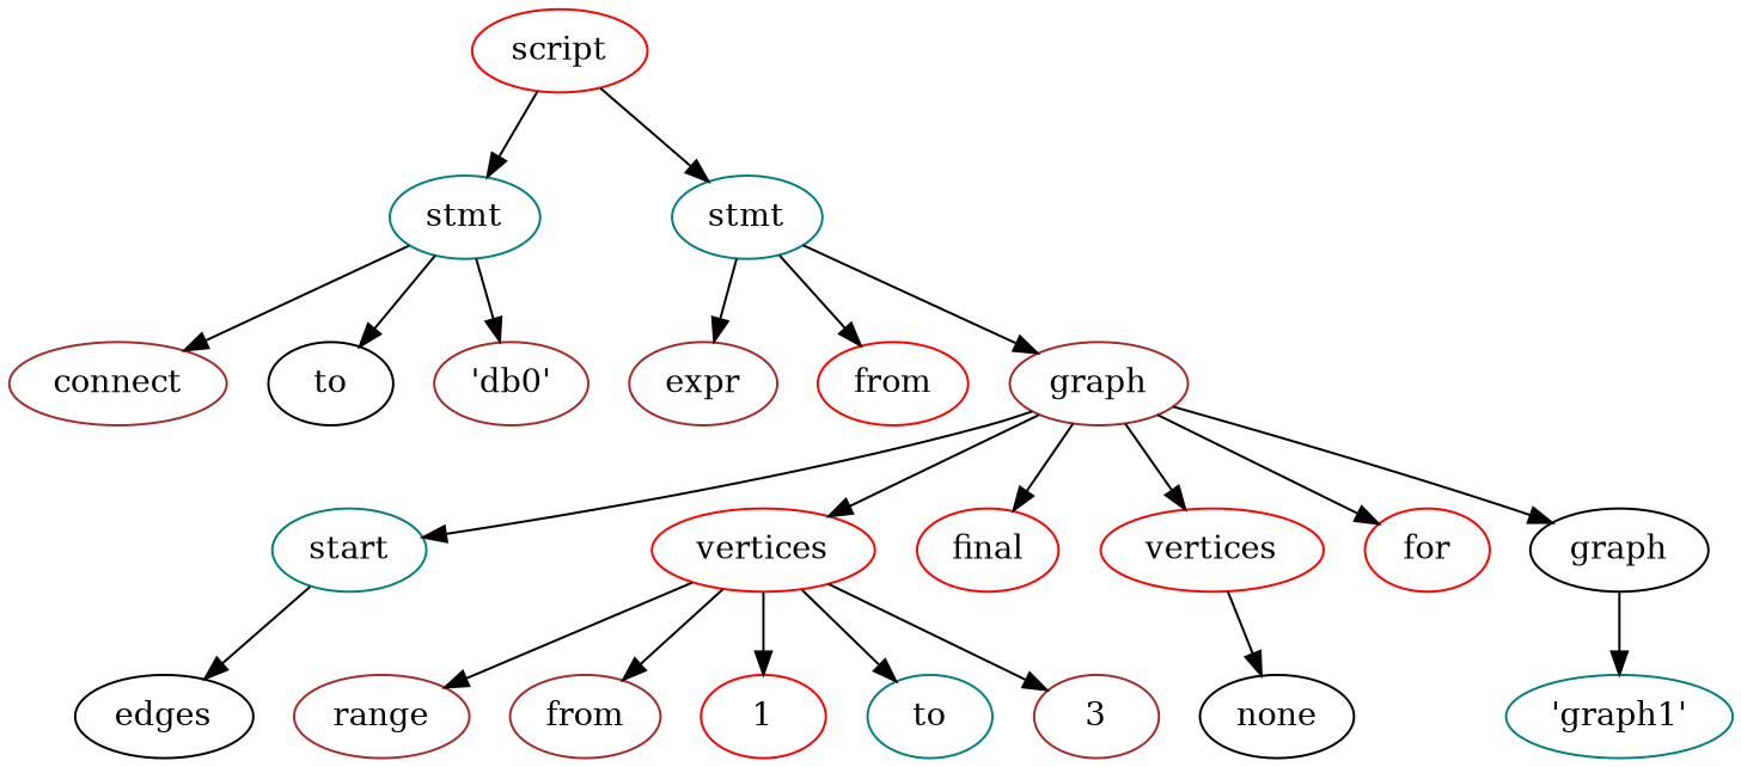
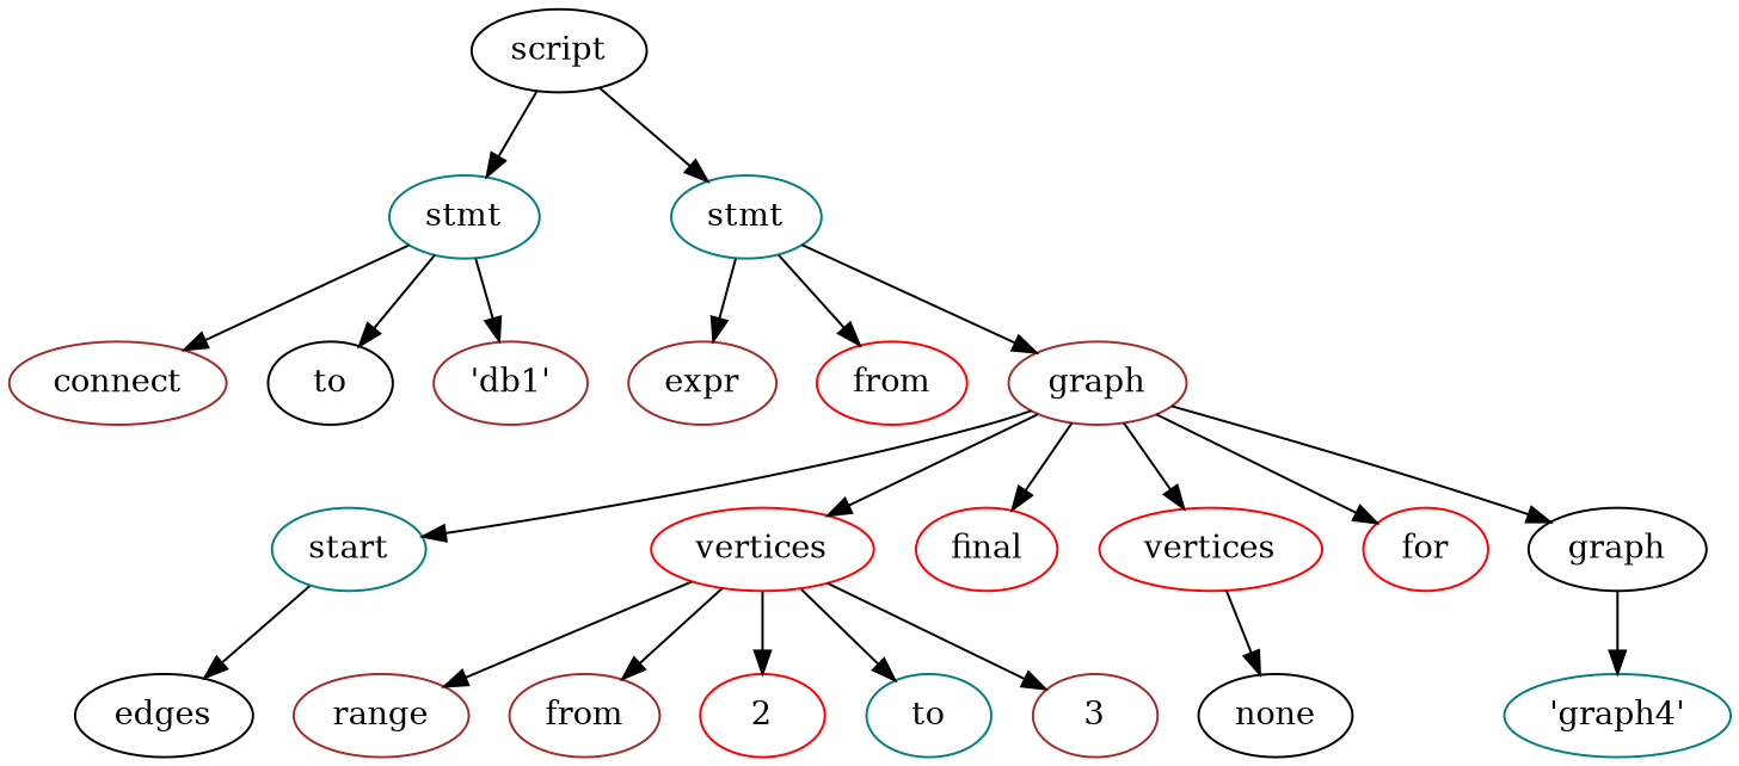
  digraph {
    node [color=red]
-   n1 [label=script]
+   n1 [color=black label=script]
    n2 [color=teal label=stmt]
    n3 [color=teal label=stmt]
    n4 [color=brown label=connect]
    n5 [color=black label=to]
-   n6 [color=brown label="'db0'"]
+   n6 [color=brown label="'db1'"]
    n7 [color=brown label=expr]
    n8 [label=from]
    n9 [color=brown label="graph"]
    n10 [color=teal label=start]
    n11 [label=vertices]
    n12 [label=final]
    n13 [label=vertices]
    n14 [label=for]
    n15 [color=black label="graph"]
    n16 [color=black label=edges]
    n17 [color=brown label=range]
    n18 [color=brown label=from]
-   n19 [label=1]
+   n19 [label=2]
    n20 [color=teal label=to]
    n21 [color=brown label=3]
    n22 [color=black label=none]
-   n23 [color=teal label="'graph1'"]
+   n23 [color=teal label="'graph4'"]
    n1 -> n2
    n1 -> n3
    n2 -> n4
    n2 -> n5
    n2 -> n6
    n3 -> n7
    n3 -> n8
    n3 -> n9
    n9 -> n10
    n9 -> n11
    n9 -> n12
    n9 -> n13
    n9 -> n14
    n9 -> n15
    n10 -> n16
    n11 -> n17
    n11 -> n18
    n11 -> n19
    n11 -> n20
    n11 -> n21
    n13 -> n22
    n15 -> n23
  }
